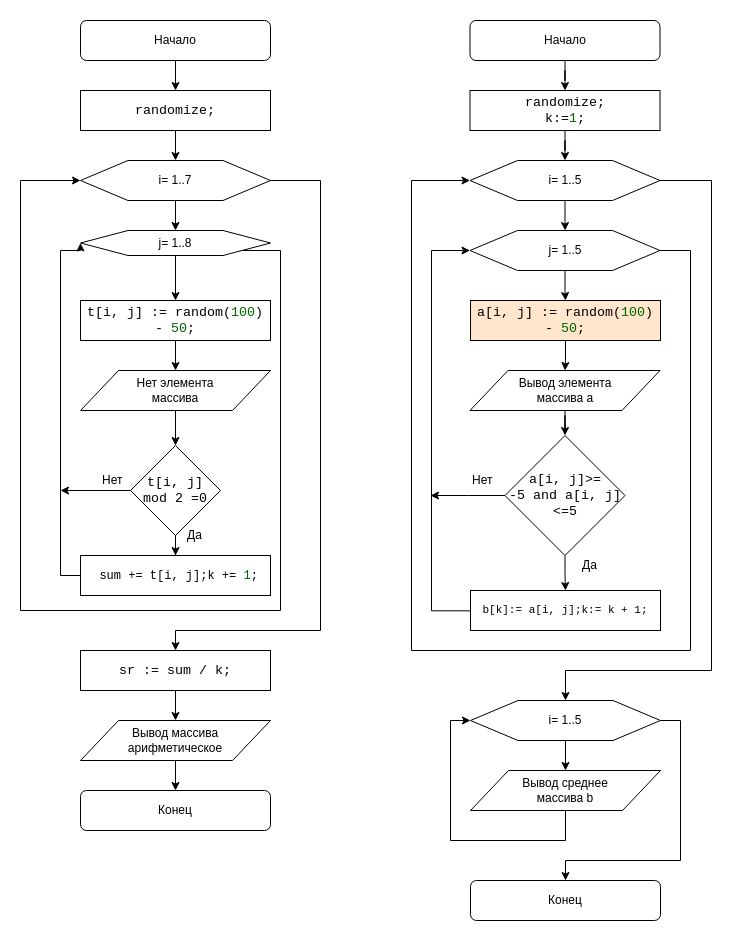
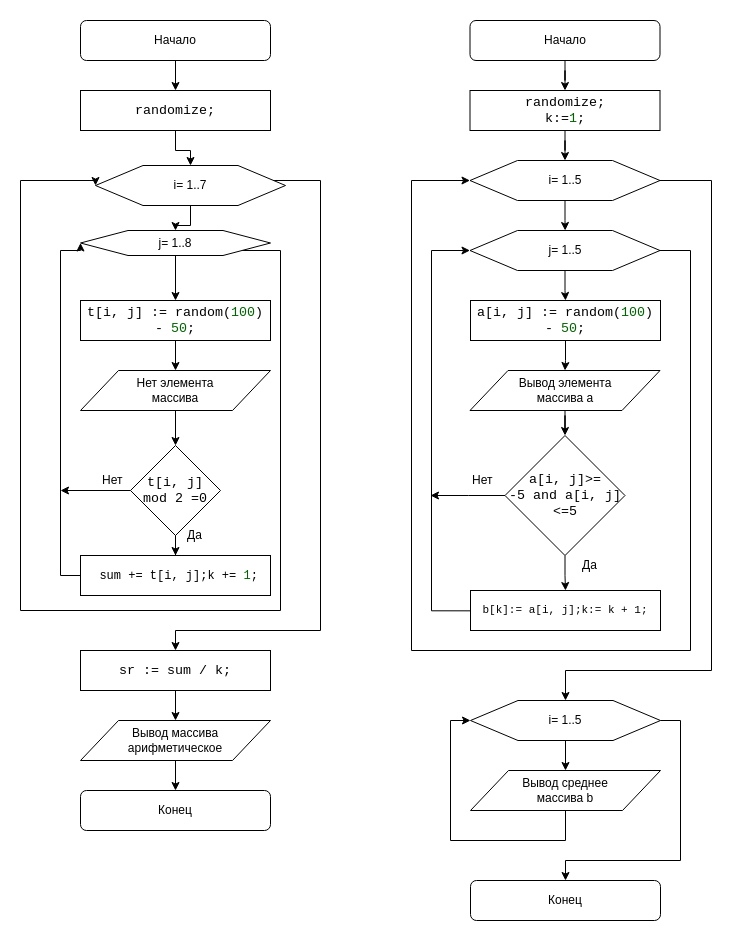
  <mxCell id="0" />
  <mxCell id="1" parent="0" />
  <mxCell id="2" style="edgeStyle=orthogonalEdgeStyle;rounded=0;orthogonalLoop=1;jettySize=auto;html=1;" parent="1" source="3" target="5" edge="1"><mxGeometry relative="1" as="geometry" /></mxCell>
  <mxCell id="3" value="Начало" style="rounded=1;whiteSpace=wrap;html=1;" parent="1" vertex="1"><mxGeometry x="80" y="20" width="190" height="40" as="geometry" /></mxCell>
  <mxCell id="4" style="edgeStyle=orthogonalEdgeStyle;rounded=0;orthogonalLoop=1;jettySize=auto;html=1;entryX=0.5;entryY=0;entryDx=0;entryDy=0;" parent="1" source="5" target="8" edge="1"><mxGeometry relative="1" as="geometry" /></mxCell>
  <mxCell id="5" value="&lt;span lang=&quot;EN-US&quot; style=&quot;font-size: 10pt ; font-family: &amp;#34;courier new&amp;#34;&quot;&gt;randomize;&lt;/span&gt;" style="rounded=0;whiteSpace=wrap;html=1;" parent="1" vertex="1"><mxGeometry x="80" y="90" width="190" height="40" as="geometry" /></mxCell>
  <mxCell id="6" style="edgeStyle=orthogonalEdgeStyle;rounded=0;orthogonalLoop=1;jettySize=auto;html=1;entryX=0.5;entryY=0;entryDx=0;entryDy=0;" parent="1" source="8" target="22" edge="1"><mxGeometry relative="1" as="geometry"><Array as="points"><mxPoint x="320" y="180" /><mxPoint x="320" y="630" /><mxPoint x="175" y="630" /></Array></mxGeometry></mxCell>
  <mxCell id="7" style="edgeStyle=orthogonalEdgeStyle;rounded=0;orthogonalLoop=1;jettySize=auto;html=1;" parent="1" source="8" target="11" edge="1"><mxGeometry relative="1" as="geometry" /></mxCell>
- <mxCell id="8" value="i= 1..7" style="shape=hexagon;perimeter=hexagonPerimeter2;whiteSpace=wrap;html=1;" parent="1" vertex="1"><mxGeometry x="80" y="160" width="190" height="40" as="geometry" /></mxCell>
+ <mxCell id="8" value="i= 1..7" style="shape=hexagon;perimeter=hexagonPerimeter2;whiteSpace=wrap;html=1;" parent="1" vertex="1"><mxGeometry x="95" y="165" width="190" height="40" as="geometry" /></mxCell>
  <mxCell id="9" style="edgeStyle=orthogonalEdgeStyle;rounded=0;orthogonalLoop=1;jettySize=auto;html=1;entryX=0;entryY=0.5;entryDx=0;entryDy=0;" parent="1" source="11" target="8" edge="1"><mxGeometry relative="1" as="geometry"><Array as="points"><mxPoint x="280" y="250" /><mxPoint x="280" y="610" /><mxPoint x="20" y="610" /><mxPoint x="20" y="180" /></Array></mxGeometry></mxCell>
  <mxCell id="10" style="edgeStyle=orthogonalEdgeStyle;rounded=0;orthogonalLoop=1;jettySize=auto;html=1;" parent="1" source="11" target="13" edge="1"><mxGeometry relative="1" as="geometry" /></mxCell>
  <mxCell id="11" value="j= 1..8" style="shape=hexagon;perimeter=hexagonPerimeter2;whiteSpace=wrap;html=1;" parent="1" vertex="1"><mxGeometry x="80" y="230" width="190" height="25" as="geometry" /></mxCell>
  <mxCell id="12" style="edgeStyle=orthogonalEdgeStyle;rounded=0;orthogonalLoop=1;jettySize=auto;html=1;entryX=0.5;entryY=0;entryDx=0;entryDy=0;" parent="1" source="13" target="36" edge="1"><mxGeometry relative="1" as="geometry" /></mxCell>
  <mxCell id="13" value="&lt;span lang=&quot;EN-US&quot; style=&quot;font-size: 10pt ; font-family: &amp;#34;courier new&amp;#34;&quot;&gt;t[i, j] := random(&lt;/span&gt;&lt;span lang=&quot;EN-US&quot; style=&quot;font-size: 10.0pt ; font-family: &amp;#34;courier new&amp;#34; ; color: darkgreen&quot;&gt;100&lt;/span&gt;&lt;span lang=&quot;EN-US&quot; style=&quot;font-size: 10pt ; font-family: &amp;#34;courier new&amp;#34;&quot;&gt;) - &lt;/span&gt;&lt;span lang=&quot;EN-US&quot; style=&quot;font-size: 10.0pt ; font-family: &amp;#34;courier new&amp;#34; ; color: darkgreen&quot;&gt;50&lt;/span&gt;&lt;span lang=&quot;EN-US&quot; style=&quot;font-size: 10pt ; font-family: &amp;#34;courier new&amp;#34;&quot;&gt;;&lt;/span&gt;" style="rounded=0;whiteSpace=wrap;html=1;" parent="1" vertex="1"><mxGeometry x="80" y="300" width="190" height="40" as="geometry" /></mxCell>
  <mxCell id="14" style="edgeStyle=orthogonalEdgeStyle;rounded=0;orthogonalLoop=1;jettySize=auto;html=1;entryX=0.5;entryY=0;entryDx=0;entryDy=0;" parent="1" source="16" target="18" edge="1"><mxGeometry relative="1" as="geometry" /></mxCell>
  <mxCell id="15" style="edgeStyle=orthogonalEdgeStyle;rounded=0;orthogonalLoop=1;jettySize=auto;html=1;" edge="1" parent="1" source="16"><mxGeometry relative="1" as="geometry"><mxPoint x="60" y="490" as="targetPoint" /></mxGeometry></mxCell>
  <mxCell id="16" value="&lt;font face=&quot;courier new&quot;&gt;&lt;span style=&quot;font-size: 13.333px&quot;&gt;t[i, j]&lt;br&gt;mod 2 =0&lt;/span&gt;&lt;/font&gt;" style="rhombus;whiteSpace=wrap;html=1;" parent="1" vertex="1"><mxGeometry x="130" y="445" width="90" height="90" as="geometry" /></mxCell>
  <mxCell id="17" style="edgeStyle=orthogonalEdgeStyle;rounded=0;orthogonalLoop=1;jettySize=auto;html=1;entryX=0;entryY=0.5;entryDx=0;entryDy=0;" edge="1" parent="1" source="18" target="11"><mxGeometry relative="1" as="geometry"><Array as="points"><mxPoint x="60" y="575" /><mxPoint x="60" y="250" /></Array></mxGeometry></mxCell>
  <mxCell id="18" value="&lt;p class=&quot;MsoNormal&quot;&gt;&lt;b&gt;&lt;span style=&quot;font-family: &amp;#34;courier new&amp;#34;&quot;&gt;&amp;nbsp;&lt;/span&gt;&lt;/b&gt;&lt;span lang=&quot;EN-US&quot; style=&quot;font-family: &amp;#34;courier new&amp;#34;&quot;&gt;sum += t[i, j];&lt;/span&gt;&lt;span lang=&quot;EN-US&quot; style=&quot;font-family: &amp;#34;courier new&amp;#34;&quot;&gt;k += &lt;/span&gt;&lt;span lang=&quot;EN-US&quot; style=&quot;font-family: &amp;#34;courier new&amp;#34; ; color: darkgreen&quot;&gt;1&lt;/span&gt;&lt;span lang=&quot;EN-US&quot; style=&quot;font-family: &amp;#34;courier new&amp;#34;&quot;&gt;;&lt;/span&gt;&lt;/p&gt;" style="rounded=0;whiteSpace=wrap;html=1;" parent="1" vertex="1"><mxGeometry x="80" y="555" width="190" height="40" as="geometry" /></mxCell>
  <mxCell id="19" value="Да" style="text;html=1;resizable=0;points=[];autosize=1;align=left;verticalAlign=top;spacingTop=-4;" parent="1" vertex="1"><mxGeometry x="185" y="525" width="30" height="20" as="geometry" /></mxCell>
  <mxCell id="20" value="Нет" style="text;html=1;resizable=0;points=[];autosize=1;align=left;verticalAlign=top;spacingTop=-4;" parent="1" vertex="1"><mxGeometry x="100" y="470" width="40" height="20" as="geometry" /></mxCell>
  <mxCell id="21" style="edgeStyle=orthogonalEdgeStyle;rounded=0;orthogonalLoop=1;jettySize=auto;html=1;entryX=0.5;entryY=0;entryDx=0;entryDy=0;" edge="1" parent="1" source="22" target="38"><mxGeometry relative="1" as="geometry" /></mxCell>
  <mxCell id="22" value="&lt;span lang=&quot;EN-US&quot; style=&quot;font-size: 10pt ; font-family: &amp;#34;courier new&amp;#34;&quot;&gt;sr := sum / k;&lt;/span&gt;" style="rounded=0;whiteSpace=wrap;html=1;" parent="1" vertex="1"><mxGeometry x="80" y="650" width="190" height="40" as="geometry" /></mxCell>
  <mxCell id="23" value="Конец" style="rounded=1;whiteSpace=wrap;html=1;" parent="1" vertex="1"><mxGeometry x="80" y="790" width="190" height="40" as="geometry" /></mxCell>
  <mxCell id="24" style="edgeStyle=orthogonalEdgeStyle;rounded=0;orthogonalLoop=1;jettySize=auto;html=1;" parent="1" source="25" target="27" edge="1"><mxGeometry relative="1" as="geometry" /></mxCell>
  <mxCell id="25" value="Начало" style="rounded=1;whiteSpace=wrap;html=1;" parent="1" vertex="1"><mxGeometry x="469.5" y="20" width="190" height="40" as="geometry" /></mxCell>
  <mxCell id="26" style="edgeStyle=orthogonalEdgeStyle;rounded=0;orthogonalLoop=1;jettySize=auto;html=1;" parent="1" source="27" target="30" edge="1"><mxGeometry relative="1" as="geometry" /></mxCell>
  <mxCell id="27" value="&lt;span lang=&quot;EN-US&quot; style=&quot;font-size: 10pt ; font-family: &amp;#34;courier new&amp;#34;&quot;&gt;randomize;&lt;br&gt;&lt;span lang=&quot;EN-US&quot; style=&quot;font-size: 10pt ; font-family: &amp;#34;courier new&amp;#34;&quot;&gt;k:=&lt;/span&gt;&lt;span lang=&quot;EN-US&quot; style=&quot;font-size: 10.0pt ; font-family: &amp;#34;courier new&amp;#34; ; color: darkgreen&quot;&gt;1&lt;/span&gt;&lt;span lang=&quot;EN-US&quot; style=&quot;font-size: 10pt ; font-family: &amp;#34;courier new&amp;#34;&quot;&gt;;&lt;/span&gt;&lt;br&gt;&lt;/span&gt;" style="rounded=0;whiteSpace=wrap;html=1;" parent="1" vertex="1"><mxGeometry x="469.5" y="90" width="190" height="40" as="geometry" /></mxCell>
  <mxCell id="28" style="edgeStyle=orthogonalEdgeStyle;rounded=0;orthogonalLoop=1;jettySize=auto;html=1;" parent="1" source="30" edge="1"><mxGeometry relative="1" as="geometry"><mxPoint x="564.667" y="230" as="targetPoint" /></mxGeometry></mxCell>
  <mxCell id="29" style="edgeStyle=orthogonalEdgeStyle;rounded=0;orthogonalLoop=1;jettySize=auto;html=1;" parent="1" source="30" edge="1"><mxGeometry relative="1" as="geometry"><mxPoint x="565" y="700" as="targetPoint" /><Array as="points"><mxPoint x="711" y="180" /><mxPoint x="711" y="670" /><mxPoint x="565" y="670" /></Array></mxGeometry></mxCell>
  <mxCell id="30" value="i= 1..5" style="shape=hexagon;perimeter=hexagonPerimeter2;whiteSpace=wrap;html=1;" parent="1" vertex="1"><mxGeometry x="469.5" y="160" width="190" height="40" as="geometry" /></mxCell>
  <mxCell id="31" style="edgeStyle=orthogonalEdgeStyle;rounded=0;orthogonalLoop=1;jettySize=auto;html=1;entryX=0;entryY=0.5;entryDx=0;entryDy=0;" parent="1" target="41" edge="1"><mxGeometry relative="1" as="geometry"><Array as="points"><mxPoint x="431" y="610" /><mxPoint x="431" y="250" /></Array><mxPoint x="469.5" y="610.333" as="sourcePoint" /></mxGeometry></mxCell>
  <mxCell id="32" style="edgeStyle=orthogonalEdgeStyle;rounded=0;orthogonalLoop=1;jettySize=auto;html=1;entryX=0;entryY=0.5;entryDx=0;entryDy=0;" edge="1" parent="1" source="33" target="54"><mxGeometry relative="1" as="geometry"><Array as="points"><mxPoint x="565" y="840" /><mxPoint x="450" y="840" /><mxPoint x="450" y="720" /></Array></mxGeometry></mxCell>
  <mxCell id="33" value="Вывод среднее&lt;br&gt;массива b" style="shape=parallelogram;perimeter=parallelogramPerimeter;whiteSpace=wrap;html=1;" parent="1" vertex="1"><mxGeometry x="470" y="770" width="190" height="40" as="geometry" /></mxCell>
  <mxCell id="34" value="Конец" style="rounded=1;whiteSpace=wrap;html=1;" parent="1" vertex="1"><mxGeometry x="470" y="880" width="190" height="40" as="geometry" /></mxCell>
  <mxCell id="35" value="" style="edgeStyle=orthogonalEdgeStyle;rounded=0;orthogonalLoop=1;jettySize=auto;html=1;" edge="1" parent="1" source="36" target="16"><mxGeometry relative="1" as="geometry" /></mxCell>
  <mxCell id="36" value="Нет элемента &lt;br&gt;массива" style="shape=parallelogram;perimeter=parallelogramPerimeter;whiteSpace=wrap;html=1;" vertex="1" parent="1"><mxGeometry x="80" y="370" width="190" height="40" as="geometry" /></mxCell>
  <mxCell id="37" style="edgeStyle=orthogonalEdgeStyle;rounded=0;orthogonalLoop=1;jettySize=auto;html=1;entryX=0.5;entryY=0;entryDx=0;entryDy=0;" edge="1" parent="1" source="38" target="23"><mxGeometry relative="1" as="geometry" /></mxCell>
  <mxCell id="38" value="Вывод массива &lt;br&gt;арифметическое" style="shape=parallelogram;perimeter=parallelogramPerimeter;whiteSpace=wrap;html=1;" vertex="1" parent="1"><mxGeometry x="80" y="720" width="190" height="40" as="geometry" /></mxCell>
  <mxCell id="39" style="edgeStyle=orthogonalEdgeStyle;rounded=0;orthogonalLoop=1;jettySize=auto;html=1;" edge="1" parent="1" source="41" target="43"><mxGeometry relative="1" as="geometry" /></mxCell>
  <mxCell id="40" style="edgeStyle=orthogonalEdgeStyle;rounded=0;orthogonalLoop=1;jettySize=auto;html=1;entryX=0;entryY=0.5;entryDx=0;entryDy=0;" edge="1" parent="1" source="41" target="30"><mxGeometry relative="1" as="geometry"><Array as="points"><mxPoint x="690" y="250" /><mxPoint x="690" y="650" /><mxPoint x="411" y="650" /><mxPoint x="411" y="180" /></Array></mxGeometry></mxCell>
  <mxCell id="41" value="j= 1..5" style="shape=hexagon;perimeter=hexagonPerimeter2;whiteSpace=wrap;html=1;" vertex="1" parent="1"><mxGeometry x="469.5" y="230" width="190" height="40" as="geometry" /></mxCell>
  <mxCell id="42" style="edgeStyle=orthogonalEdgeStyle;rounded=0;orthogonalLoop=1;jettySize=auto;html=1;" edge="1" parent="1" source="43" target="45"><mxGeometry relative="1" as="geometry" /></mxCell>
- <mxCell id="43" value="&lt;span lang=&quot;EN-US&quot; style=&quot;font-size: 10pt ; font-family: &amp;#34;courier new&amp;#34;&quot;&gt;a[i, j] := random(&lt;/span&gt;&lt;span lang=&quot;EN-US&quot; style=&quot;font-size: 10.0pt ; font-family: &amp;#34;courier new&amp;#34; ; color: darkgreen&quot;&gt;100&lt;/span&gt;&lt;span lang=&quot;EN-US&quot; style=&quot;font-size: 10pt ; font-family: &amp;#34;courier new&amp;#34;&quot;&gt;) - &lt;/span&gt;&lt;span lang=&quot;EN-US&quot; style=&quot;font-size: 10.0pt ; font-family: &amp;#34;courier new&amp;#34; ; color: darkgreen&quot;&gt;50&lt;/span&gt;&lt;span lang=&quot;EN-US&quot; style=&quot;font-size: 10pt ; font-family: &amp;#34;courier new&amp;#34;&quot;&gt;;&lt;/span&gt;" style="rounded=0;whiteSpace=wrap;html=1;fillColor=#ffe6cc;" vertex="1" parent="1"><mxGeometry x="470" y="300" width="190" height="40" as="geometry" /></mxCell>
+ <mxCell id="43" value="&lt;span lang=&quot;EN-US&quot; style=&quot;font-size: 10pt ; font-family: &amp;#34;courier new&amp;#34;&quot;&gt;a[i, j] := random(&lt;/span&gt;&lt;span lang=&quot;EN-US&quot; style=&quot;font-size: 10.0pt ; font-family: &amp;#34;courier new&amp;#34; ; color: darkgreen&quot;&gt;100&lt;/span&gt;&lt;span lang=&quot;EN-US&quot; style=&quot;font-size: 10pt ; font-family: &amp;#34;courier new&amp;#34;&quot;&gt;) - &lt;/span&gt;&lt;span lang=&quot;EN-US&quot; style=&quot;font-size: 10.0pt ; font-family: &amp;#34;courier new&amp;#34; ; color: darkgreen&quot;&gt;50&lt;/span&gt;&lt;span lang=&quot;EN-US&quot; style=&quot;font-size: 10pt ; font-family: &amp;#34;courier new&amp;#34;&quot;&gt;;&lt;/span&gt;" style="rounded=0;whiteSpace=wrap;html=1;" vertex="1" parent="1"><mxGeometry x="470" y="300" width="190" height="40" as="geometry" /></mxCell>
  <mxCell id="44" style="edgeStyle=orthogonalEdgeStyle;rounded=0;orthogonalLoop=1;jettySize=auto;html=1;entryX=0.5;entryY=0;entryDx=0;entryDy=0;" edge="1" parent="1" source="45" target="48"><mxGeometry relative="1" as="geometry" /></mxCell>
  <mxCell id="45" value="Вывод элемента &lt;br&gt;массива a" style="shape=parallelogram;perimeter=parallelogramPerimeter;whiteSpace=wrap;html=1;" vertex="1" parent="1"><mxGeometry x="469.5" y="370" width="190" height="40" as="geometry" /></mxCell>
  <mxCell id="46" style="edgeStyle=orthogonalEdgeStyle;rounded=0;orthogonalLoop=1;jettySize=auto;html=1;" edge="1" parent="1" source="48" target="49"><mxGeometry relative="1" as="geometry" /></mxCell>
  <mxCell id="47" style="edgeStyle=orthogonalEdgeStyle;rounded=0;orthogonalLoop=1;jettySize=auto;html=1;" edge="1" parent="1" source="48"><mxGeometry relative="1" as="geometry"><mxPoint x="430" y="495" as="targetPoint" /></mxGeometry></mxCell>
  <mxCell id="48" value="&lt;span style=&quot;font-family: &amp;#34;courier new&amp;#34; ; font-size: 13.333px ; white-space: normal&quot;&gt;a[i, j]&amp;gt;=&lt;br&gt;-5 and&amp;nbsp;&lt;/span&gt;&lt;span style=&quot;font-family: &amp;#34;courier new&amp;#34; ; font-size: 13.333px&quot;&gt;a[i, j] &amp;lt;=5&lt;/span&gt;" style="rhombus;whiteSpace=wrap;html=1;" vertex="1" parent="1"><mxGeometry x="504.5" y="435" width="120" height="120" as="geometry" /></mxCell>
  <mxCell id="49" value="&lt;p class=&quot;MsoNormal&quot; style=&quot;font-size: 11px&quot;&gt;&lt;span lang=&quot;EN-US&quot; style=&quot;font-family: &amp;#34;courier new&amp;#34;&quot;&gt;&lt;font style=&quot;font-size: 11px&quot;&gt;b[k]:= a[i, j];&lt;/font&gt;&lt;/span&gt;&lt;span style=&quot;font-family: &amp;#34;courier new&amp;#34;&quot;&gt;k:= k + 1;&lt;/span&gt;&lt;/p&gt;" style="rounded=0;whiteSpace=wrap;html=1;align=center;" vertex="1" parent="1"><mxGeometry x="470" y="590" width="190" height="40" as="geometry" /></mxCell>
  <mxCell id="50" value="Да" style="text;html=1;resizable=0;points=[];autosize=1;align=left;verticalAlign=top;spacingTop=-4;" vertex="1" parent="1"><mxGeometry x="580" y="555" width="30" height="20" as="geometry" /></mxCell>
  <mxCell id="51" value="Нет&lt;br&gt;" style="text;html=1;resizable=0;points=[];autosize=1;align=left;verticalAlign=top;spacingTop=-4;" vertex="1" parent="1"><mxGeometry x="470" y="470" width="40" height="20" as="geometry" /></mxCell>
  <mxCell id="52" style="edgeStyle=orthogonalEdgeStyle;rounded=0;orthogonalLoop=1;jettySize=auto;html=1;" edge="1" parent="1" source="54" target="33"><mxGeometry relative="1" as="geometry" /></mxCell>
  <mxCell id="53" style="edgeStyle=orthogonalEdgeStyle;rounded=0;orthogonalLoop=1;jettySize=auto;html=1;entryX=0.5;entryY=0;entryDx=0;entryDy=0;" edge="1" parent="1" source="54" target="34"><mxGeometry relative="1" as="geometry"><Array as="points"><mxPoint x="680" y="720" /><mxPoint x="680" y="860" /><mxPoint x="565" y="860" /></Array></mxGeometry></mxCell>
  <mxCell id="54" value="i= 1..5" style="shape=hexagon;perimeter=hexagonPerimeter2;whiteSpace=wrap;html=1;" vertex="1" parent="1"><mxGeometry x="470" y="700" width="190" height="40" as="geometry" /></mxCell>
